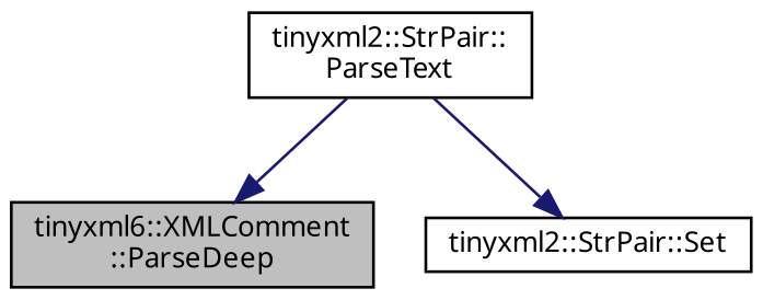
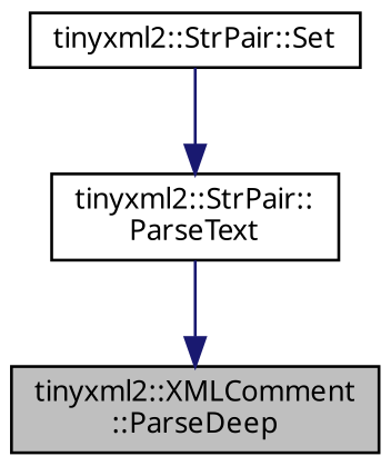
  digraph {
    fontname="Noto Sans"
    rankdir=TB
    node [color=black fillcolor=white fontname="Noto Sans" fontsize=10 shape=record style=filled]
    edge [color=midnightblue fontname="Noto Sans" fontsize=10 labelfontname=Helvetica labelfontsize=10 style=solid]
-   n1 [fillcolor=grey75 fontcolor=black height=0.2 label="tinyxml6::XMLComment\l::ParseDeep" width=0.4]
+   n1 [fillcolor=grey75 fontcolor=black height=0.2 label="tinyxml2::XMLComment\l::ParseDeep" width=0.4]
    n2 [height=0.2 label="tinyxml2::StrPair::\lParseText" width=0.4]
    n3 [height=0.2 label="tinyxml2::StrPair::Set" width=0.4]
    n2 -> n1
-   n2 -> n3
+   n3 -> n2
  }
